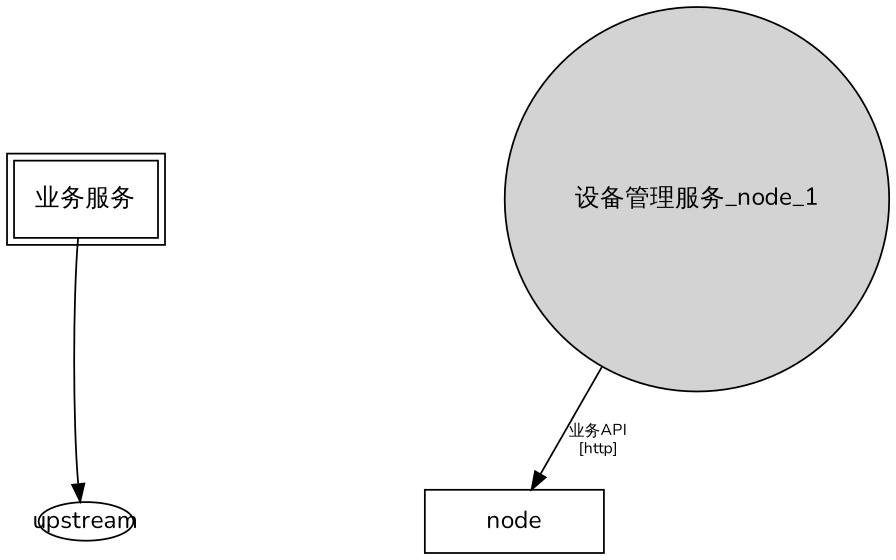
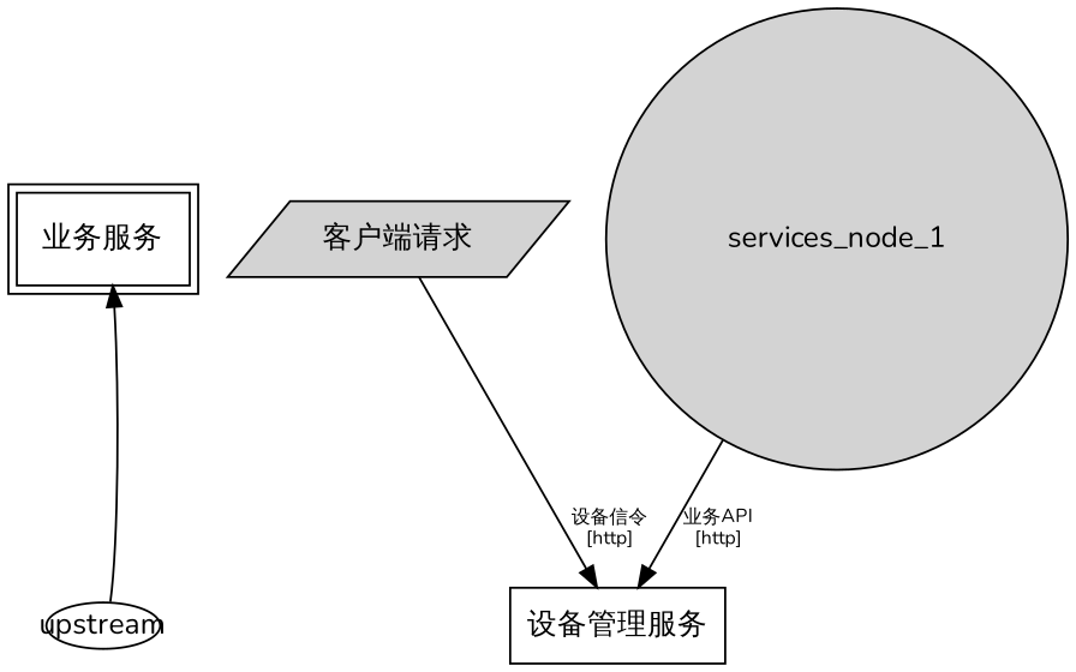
  digraph {
    fontname=Nunito
    node [fontname=Nunito shape=box]
    edge [fontname=Nunito fontsize=9]
    n1 [label="业务服务" peripheries=2]
-   n3 [label="node"]
-   services_node_1 [shape=circle style=filled width=.2 label="设备管理服务_node_1"]
+   n2 [label="客户端请求" shape=polygon skew=.5 style=filled]
+   n3 [label="设备管理服务"]
+   services_node_1 [shape=circle style=filled width=.2]
    n5 [fixedsize=true height=.3 label=upstream shape=""]
+   n2 -> n3 [label="设备信令\n[http]"]
    services_node_1 -> n3 [label="业务API\n[http]"]
-   n1 -> n5 [fontsize=""]
+   n5 -> n1 [fontsize=""]
  }
